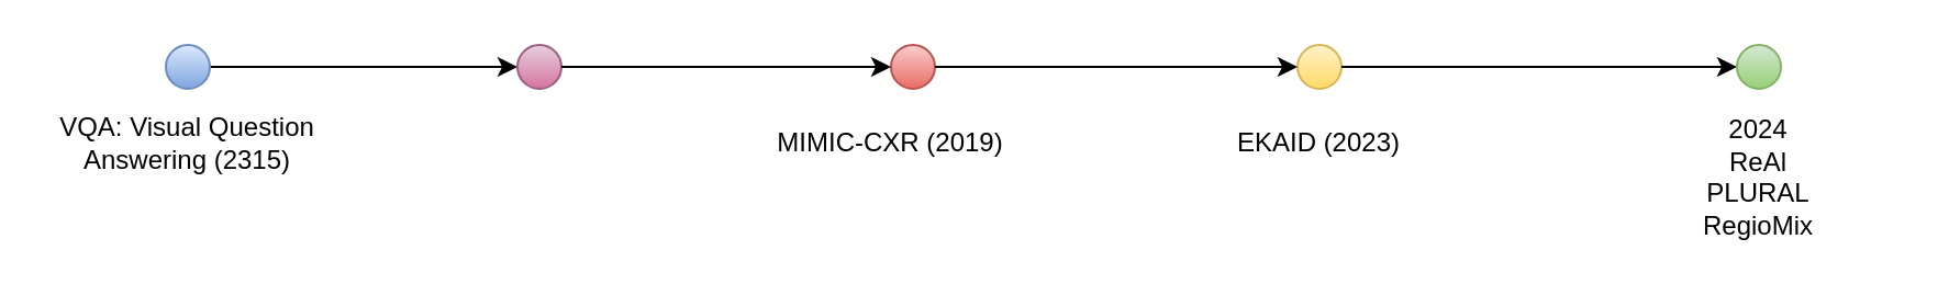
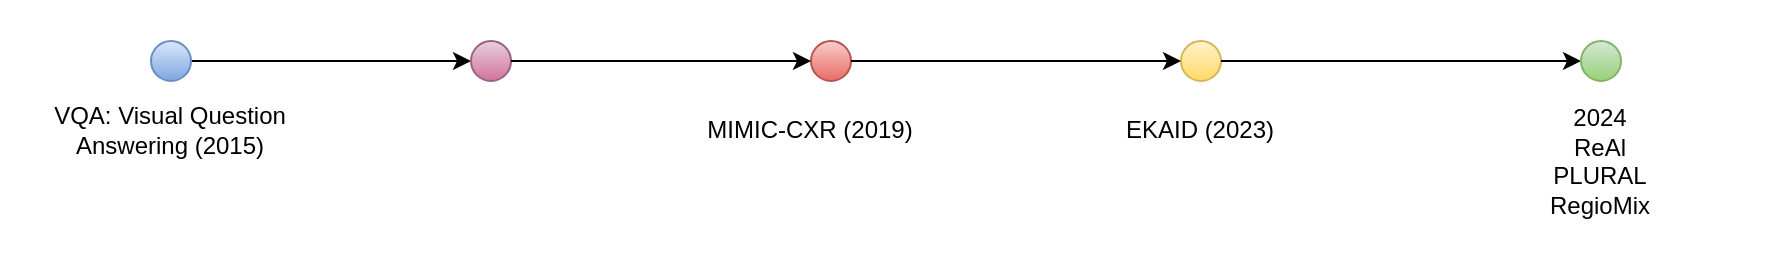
  <mxCell id="0" />
  <mxCell id="1" parent="0" />
  <mxCell id="2" value="" style="endArrow=classic;html=1;rounded=0;exitX=1;exitY=0.5;exitDx=0;exitDy=0;entryX=0;entryY=0.5;entryDx=0;entryDy=0;" parent="1" source="3" target="13" edge="1"><mxGeometry width="50" height="50" relative="1" as="geometry"><mxPoint x="105" y="29.5" as="sourcePoint" /><mxPoint x="205" y="30" as="targetPoint" /><Array as="points"><mxPoint x="165" y="30" /></Array></mxGeometry></mxCell>
  <mxCell id="3" value="" style="ellipse;whiteSpace=wrap;html=1;aspect=fixed;fillColor=#dae8fc;gradientColor=#7ea6e0;strokeColor=#6c8ebf;" parent="1" vertex="1"><mxGeometry x="75" y="20" width="20" height="20" as="geometry" /></mxCell>
  <mxCell id="4" value="" style="ellipse;whiteSpace=wrap;html=1;aspect=fixed;fillColor=#f8cecc;gradientColor=#ea6b66;strokeColor=#b85450;" parent="1" vertex="1"><mxGeometry x="405" y="20" width="20" height="20" as="geometry" /></mxCell>
  <mxCell id="5" value="" style="ellipse;whiteSpace=wrap;html=1;aspect=fixed;fillColor=#fff2cc;gradientColor=#ffd966;strokeColor=#d6b656;" parent="1" vertex="1"><mxGeometry x="590" y="20" width="20" height="20" as="geometry" /></mxCell>
  <mxCell id="6" value="" style="endArrow=classic;html=1;rounded=0;exitX=1;exitY=0.5;exitDx=0;exitDy=0;entryX=0;entryY=0.5;entryDx=0;entryDy=0;" parent="1" source="4" target="5" edge="1"><mxGeometry width="50" height="50" relative="1" as="geometry"><mxPoint x="220" y="40" as="sourcePoint" /><mxPoint x="320" y="40" as="targetPoint" /></mxGeometry></mxCell>
  <mxCell id="7" value="" style="endArrow=classic;html=1;rounded=0;exitX=1;exitY=0.5;exitDx=0;exitDy=0;entryX=0;entryY=0.5;entryDx=0;entryDy=0;" parent="1" source="5" target="8" edge="1"><mxGeometry width="50" height="50" relative="1" as="geometry"><mxPoint x="380" y="40" as="sourcePoint" /><mxPoint x="660" y="30" as="targetPoint" /></mxGeometry></mxCell>
  <mxCell id="8" value="" style="ellipse;whiteSpace=wrap;html=1;aspect=fixed;fillColor=#d5e8d4;gradientColor=#97d077;strokeColor=#82b366;" parent="1" vertex="1"><mxGeometry x="790" y="20" width="20" height="20" as="geometry" /></mxCell>
- <mxCell id="9" value="VQA: Visual Question Answering (2315)" style="text;html=1;align=center;verticalAlign=middle;whiteSpace=wrap;rounded=0;" parent="1" vertex="1"><mxGeometry x="20" y="50" width="130" height="30" as="geometry" /></mxCell>
+ <mxCell id="9" value="VQA: Visual Question Answering (2015)" style="text;html=1;align=center;verticalAlign=middle;whiteSpace=wrap;rounded=0;" parent="1" vertex="1"><mxGeometry x="20" y="50" width="130" height="30" as="geometry" /></mxCell>
  <mxCell id="10" value="MIMIC-CXR (2019)" style="text;html=1;align=center;verticalAlign=middle;whiteSpace=wrap;rounded=0;" parent="1" vertex="1"><mxGeometry x="340" y="50" width="130" height="30" as="geometry" /></mxCell>
  <mxCell id="11" value="EKAID (2023)" style="text;html=1;align=center;verticalAlign=middle;whiteSpace=wrap;rounded=0;" parent="1" vertex="1"><mxGeometry x="535" y="50" width="130" height="30" as="geometry" /></mxCell>
  <mxCell id="12" value="2024&lt;div&gt;ReAl&lt;br&gt;&lt;div&gt;PLURAL&lt;/div&gt;&lt;/div&gt;&lt;div&gt;RegioMix&lt;/div&gt;&lt;div&gt;&lt;br&gt;&lt;/div&gt;&lt;div&gt;&lt;br&gt;&lt;/div&gt;" style="text;html=1;align=center;verticalAlign=middle;whiteSpace=wrap;rounded=0;" parent="1" vertex="1"><mxGeometry x="735" y="80" width="130" height="30" as="geometry" /></mxCell>
  <mxCell id="13" value="" style="ellipse;whiteSpace=wrap;html=1;aspect=fixed;fillColor=#e6d0de;gradientColor=#d5739d;strokeColor=#996185;" parent="1" vertex="1"><mxGeometry x="235" y="20" width="20" height="20" as="geometry" /></mxCell>
  <mxCell id="14" value="" style="endArrow=classic;html=1;rounded=0;exitX=1;exitY=0.5;exitDx=0;exitDy=0;entryX=0;entryY=0.5;entryDx=0;entryDy=0;" parent="1" source="13" target="4" edge="1"><mxGeometry width="50" height="50" relative="1" as="geometry"><mxPoint x="265" y="10" as="sourcePoint" /><mxPoint x="405" y="10" as="targetPoint" /><Array as="points" /></mxGeometry></mxCell>
